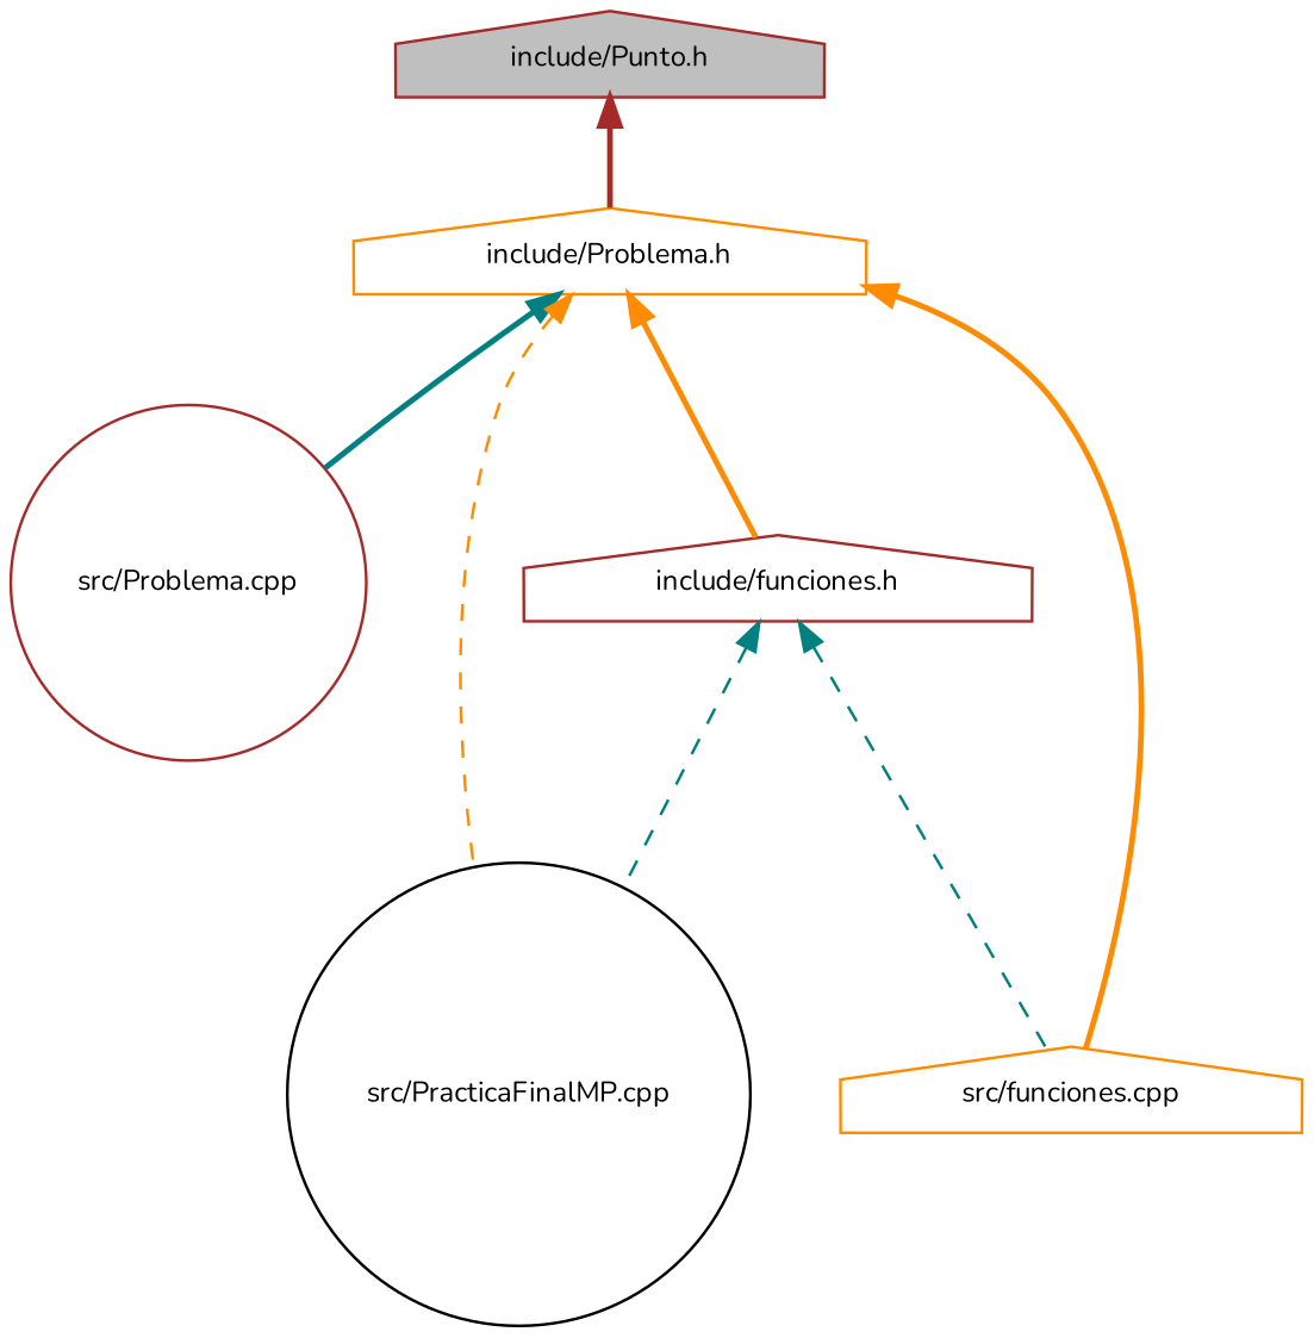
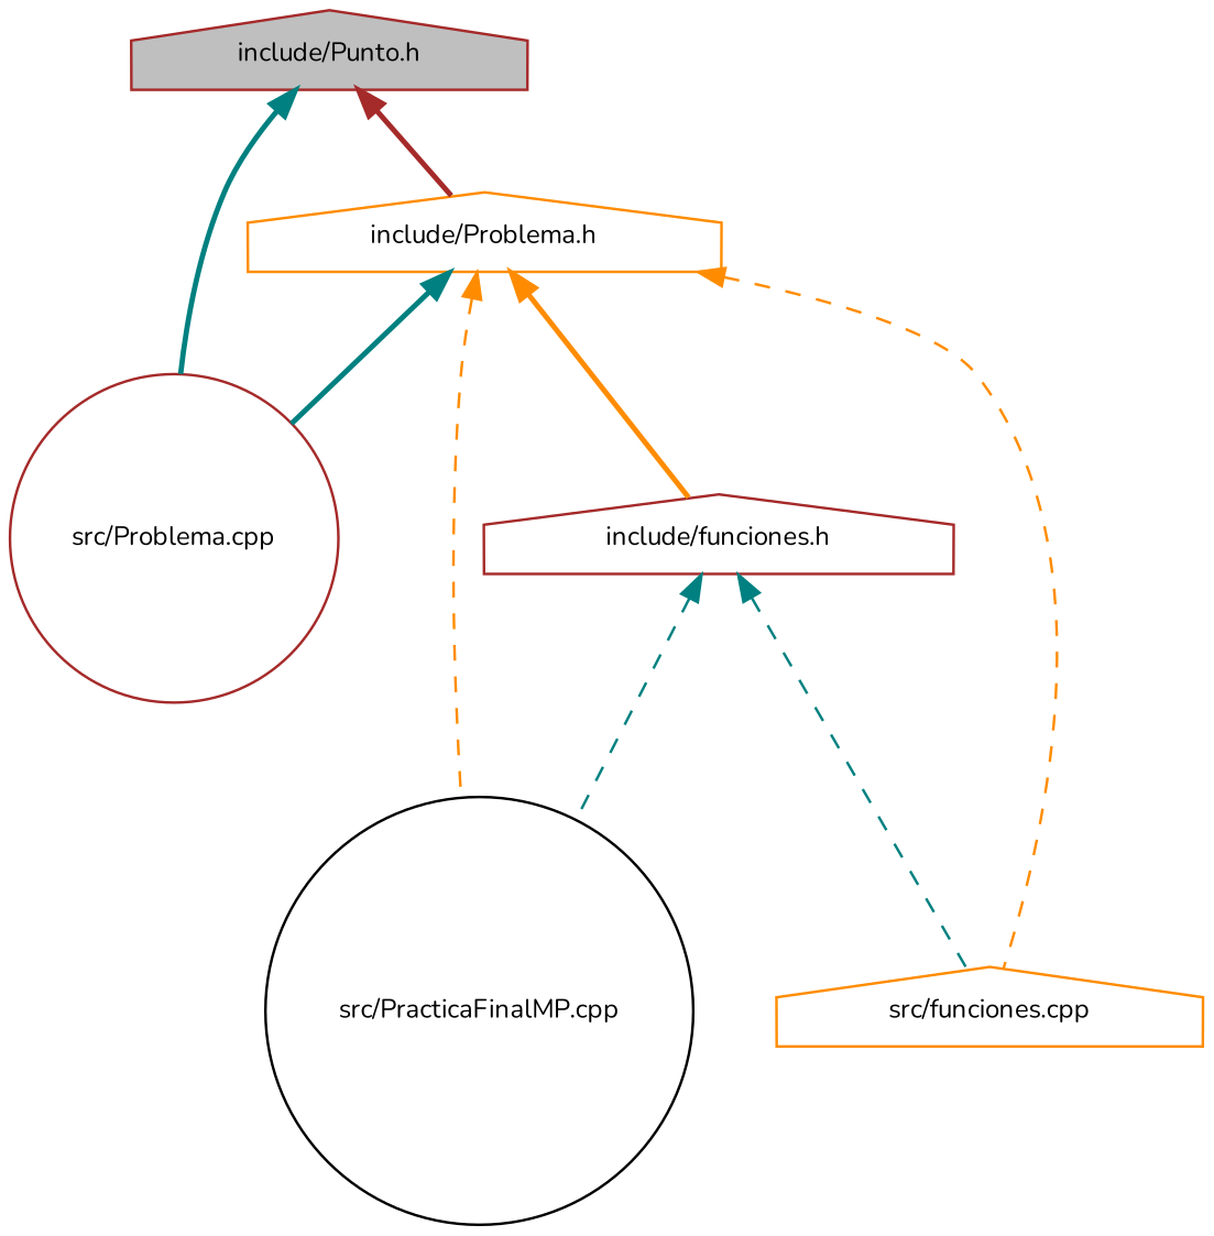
  digraph {
    fontname=Nunito
    node [color=brown fillcolor=white fontname=Nunito fontsize=10 shape=house style=filled]
    edge [color=teal dir=back fontname=Nunito fontsize=10 labelfontname=Helvetica labelfontsize=10 style=bold]
    n1 [fillcolor=grey75 fontcolor=black height=0.2 label="include/Punto.h" width=0.4]
    n2 [color=darkorange height=0.2 label="include/Problema.h" width=0.4]
    n3 [height=0.2 label="src/Problema.cpp" shape=circle width=0.4]
    n4 [color=black height=0.2 label="src/PracticaFinalMP.cpp" shape=circle width=0.4]
    n5 [height=0.2 label="include/funciones.h" width=0.4]
    n6 [color=darkorange height=0.2 label="src/funciones.cpp" width=0.4]
    n1 -> n2 [color=brown]
+   n1 -> n3
    n2 -> n3
    n2 -> n4 [color=darkorange style=dashed]
    n2 -> n5 [color=darkorange]
-   n2 -> n6 [color=darkorange]
+   n2 -> n6 [color=darkorange style=dashed]
    n5 -> n4 [style=dashed]
    n5 -> n6 [style=dashed]
  }
